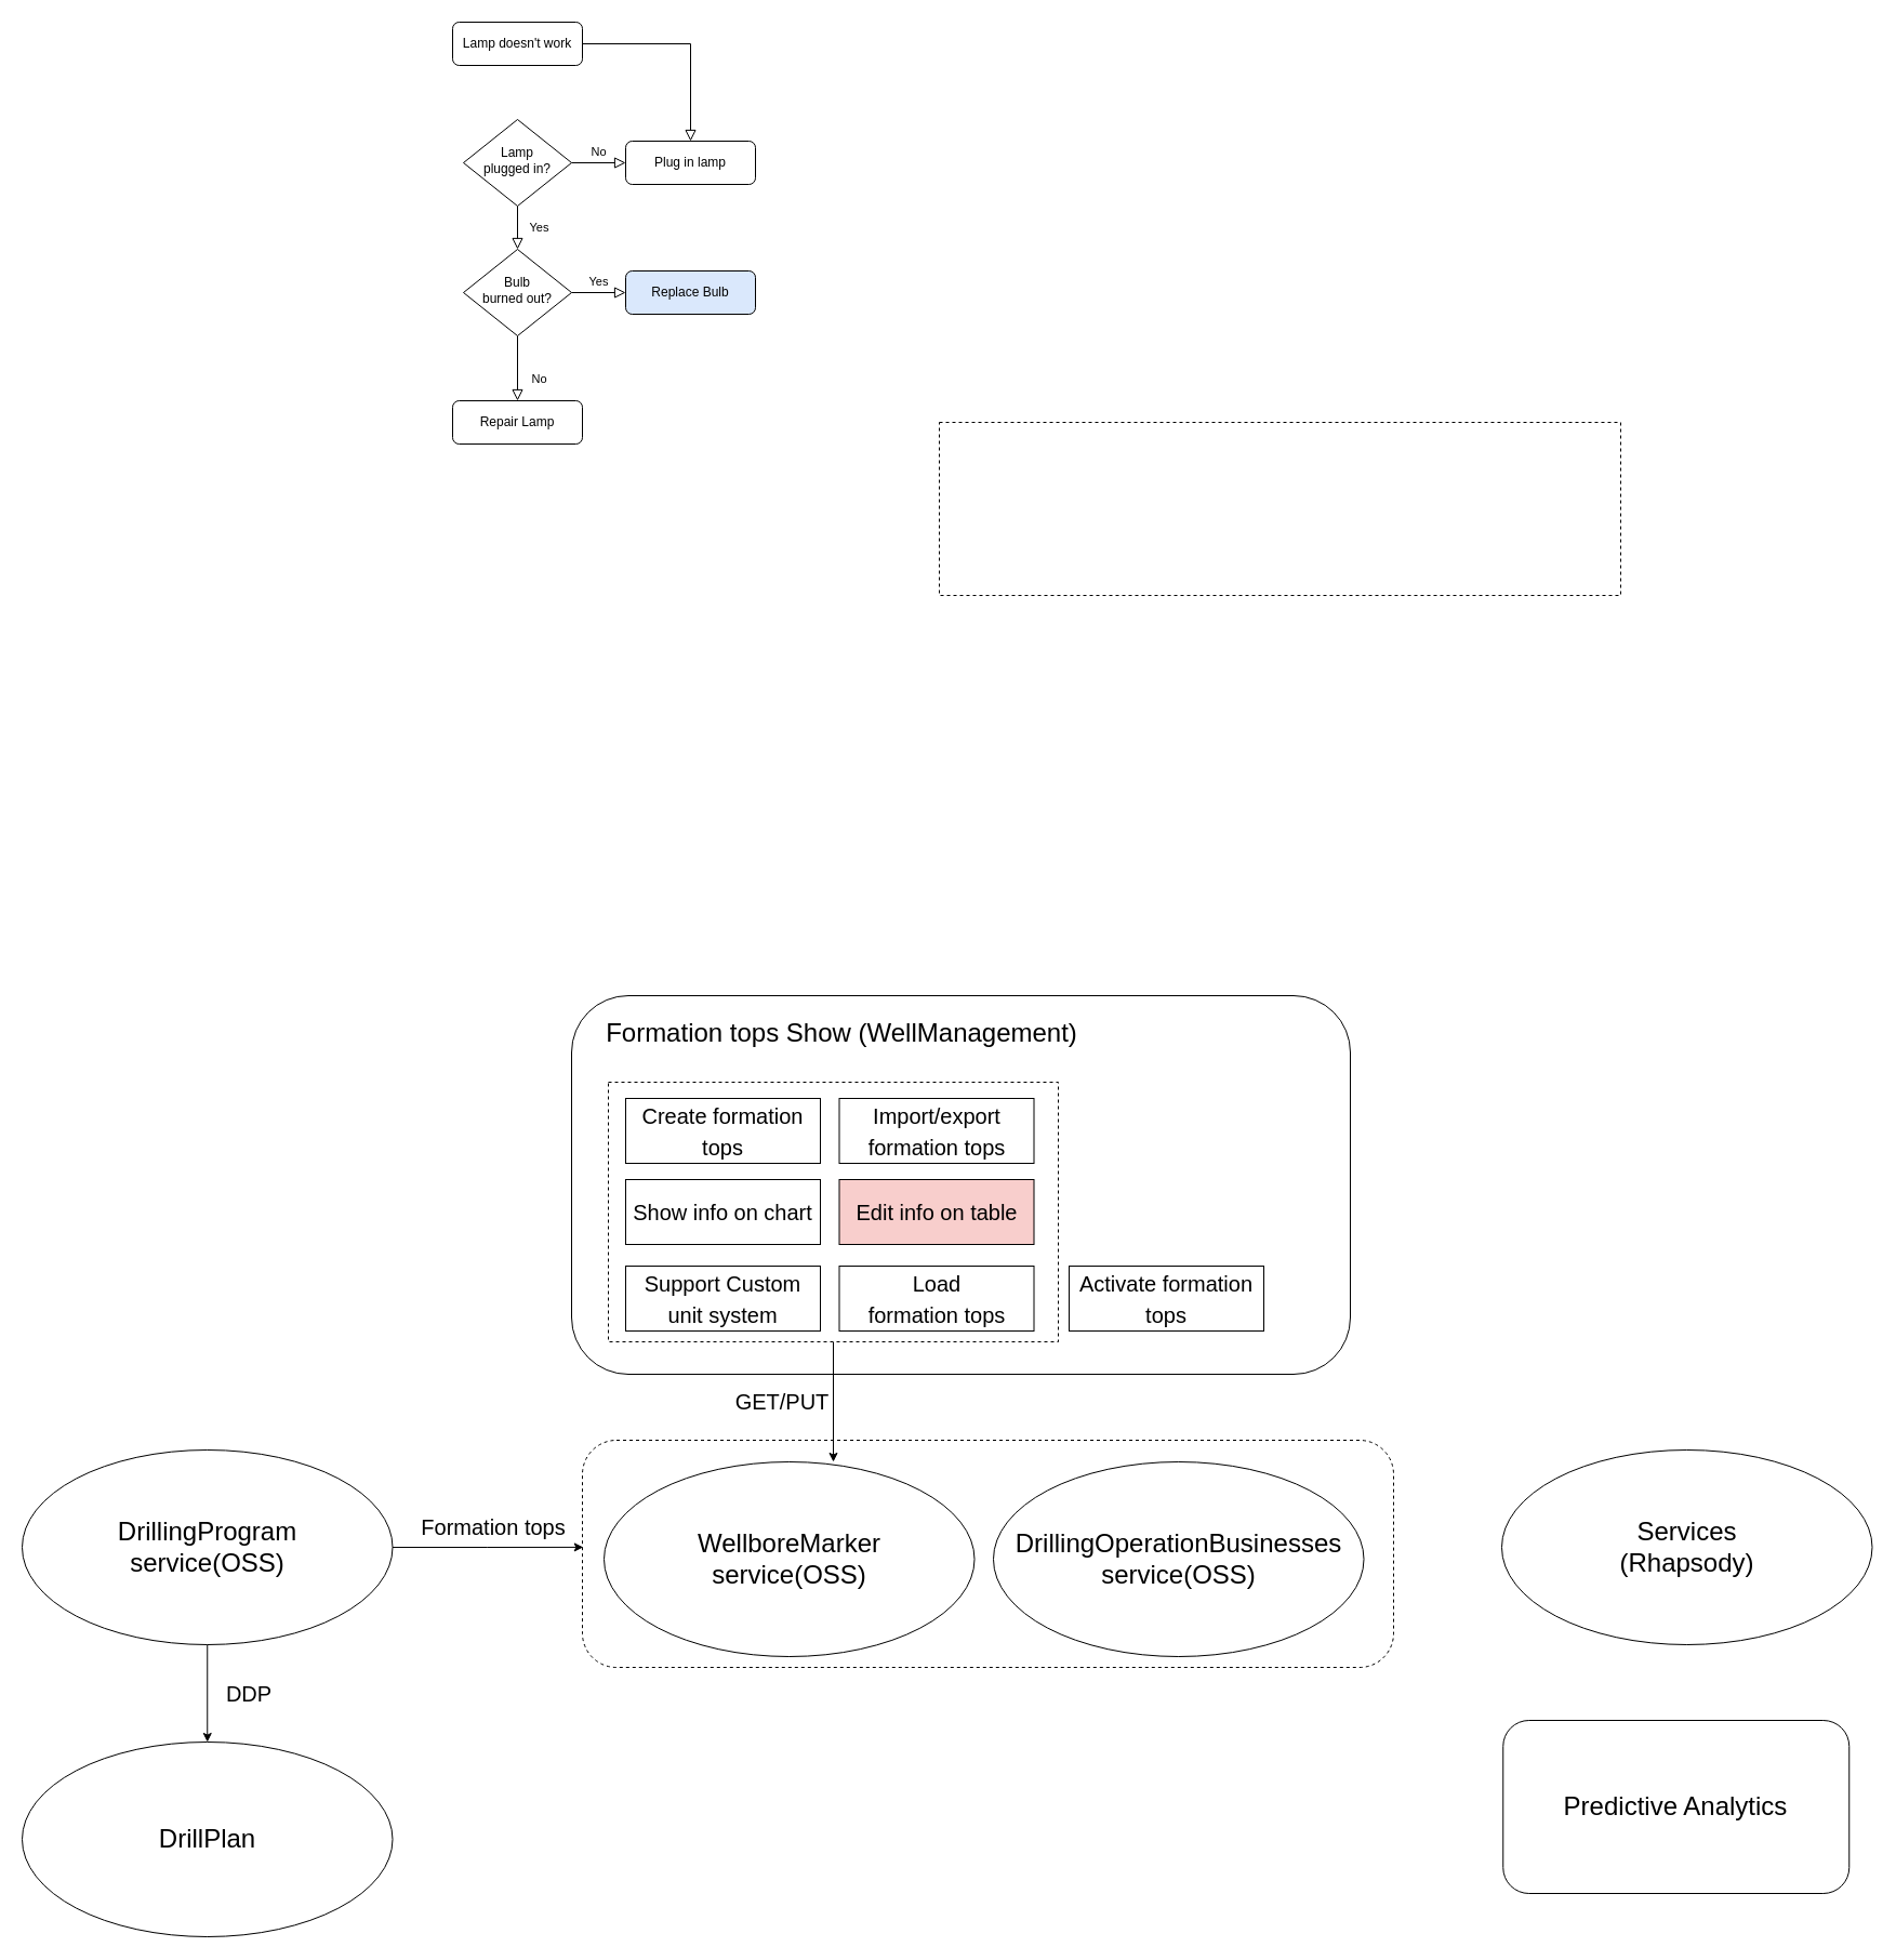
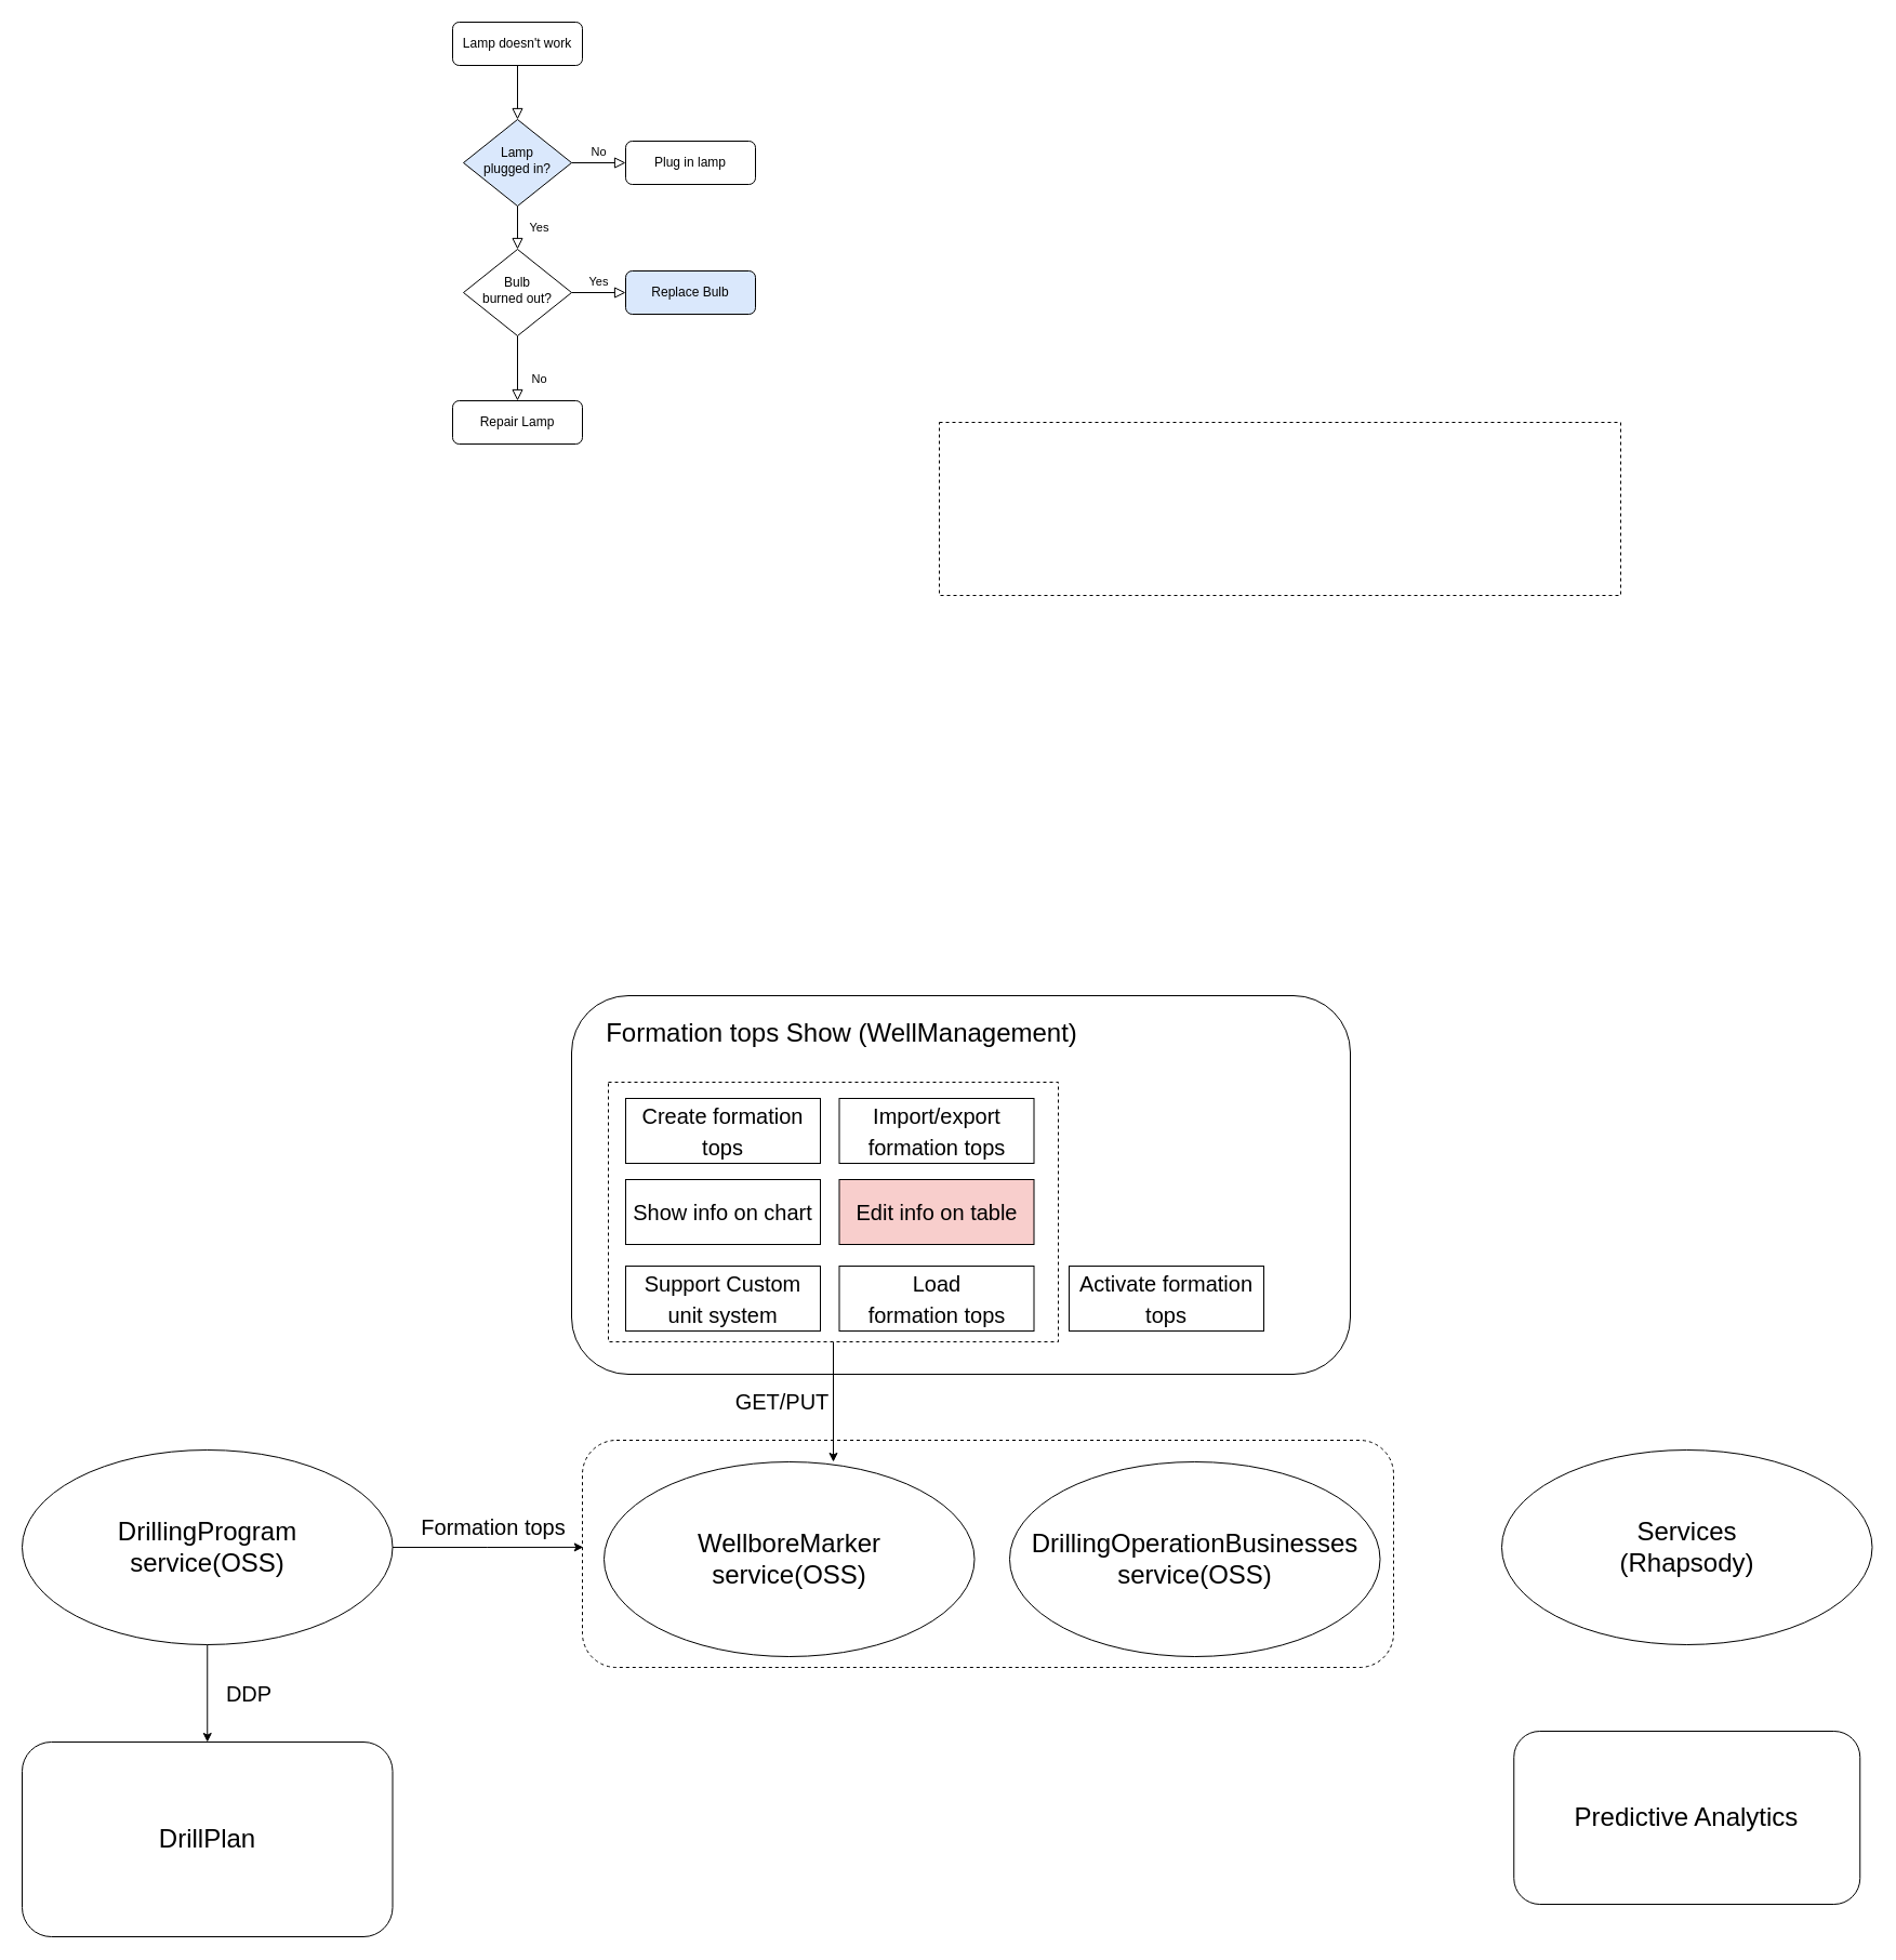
  <mxCell id="0" />
  <mxCell id="1" parent="0" />
  <mxCell id="2" value="" style="rounded=1;whiteSpace=wrap;html=1;fontSize=24;dashed=1;" vertex="1" parent="1"><mxGeometry x="538" y="1331" width="750" height="210" as="geometry" /></mxCell>
  <mxCell id="3" value="" style="rounded=1;whiteSpace=wrap;html=1;" vertex="1" parent="1"><mxGeometry x="528" y="920" width="720" height="350" as="geometry" /></mxCell>
  <mxCell id="4" style="edgeStyle=orthogonalEdgeStyle;rounded=0;orthogonalLoop=1;jettySize=auto;html=1;entryX=0.619;entryY=0;entryDx=0;entryDy=0;entryPerimeter=0;fontSize=24;" edge="1" parent="1" source="5" target="31"><mxGeometry relative="1" as="geometry" /></mxCell>
  <mxCell id="5" value="" style="rounded=0;whiteSpace=wrap;html=1;dashed=1;fontSize=24;" vertex="1" parent="1"><mxGeometry x="562" y="1000" width="416" height="240" as="geometry" /></mxCell>
- <mxCell id="6" value="" style="rounded=0;html=1;jettySize=auto;orthogonalLoop=1;fontSize=11;endArrow=block;endFill=0;endSize=8;strokeWidth=1;shadow=0;labelBackgroundColor=none;edgeStyle=orthogonalEdgeStyle;" parent="1" source="7" target="11" edge="1"><mxGeometry relative="1" as="geometry" /></mxCell>
+ <mxCell id="6" value="" style="rounded=0;html=1;jettySize=auto;orthogonalLoop=1;fontSize=11;endArrow=block;endFill=0;endSize=8;strokeWidth=1;shadow=0;labelBackgroundColor=none;edgeStyle=orthogonalEdgeStyle;" parent="1" source="7" target="10" edge="1"><mxGeometry relative="1" as="geometry" /></mxCell>
  <mxCell id="7" value="Lamp doesn't work" style="rounded=1;whiteSpace=wrap;html=1;fontSize=12;glass=0;strokeWidth=1;shadow=0;" parent="1" vertex="1"><mxGeometry x="418" y="20" width="120" height="40" as="geometry" /></mxCell>
  <mxCell id="8" value="Yes" style="rounded=0;html=1;jettySize=auto;orthogonalLoop=1;fontSize=11;endArrow=block;endFill=0;endSize=8;strokeWidth=1;shadow=0;labelBackgroundColor=none;edgeStyle=orthogonalEdgeStyle;" parent="1" source="10" target="14" edge="1"><mxGeometry y="20" relative="1" as="geometry"><mxPoint as="offset" /></mxGeometry></mxCell>
  <mxCell id="9" value="No" style="edgeStyle=orthogonalEdgeStyle;rounded=0;html=1;jettySize=auto;orthogonalLoop=1;fontSize=11;endArrow=block;endFill=0;endSize=8;strokeWidth=1;shadow=0;labelBackgroundColor=none;" parent="1" source="10" target="11" edge="1"><mxGeometry y="10" relative="1" as="geometry"><mxPoint as="offset" /></mxGeometry></mxCell>
- <mxCell id="10" value="Lamp&lt;br&gt;plugged in?" style="rhombus;whiteSpace=wrap;html=1;shadow=0;fontFamily=Helvetica;fontSize=12;align=center;strokeWidth=1;spacing=6;spacingTop=-4;" parent="1" vertex="1"><mxGeometry x="428" y="110" width="100" height="80" as="geometry" /></mxCell>
+ <mxCell id="10" value="Lamp&lt;br&gt;plugged in?" style="rhombus;whiteSpace=wrap;html=1;shadow=0;fontFamily=Helvetica;fontSize=12;align=center;strokeWidth=1;spacing=6;spacingTop=-4;fillColor=#dae8fc;" parent="1" vertex="1"><mxGeometry x="428" y="110" width="100" height="80" as="geometry" /></mxCell>
  <mxCell id="11" value="Plug in lamp" style="rounded=1;whiteSpace=wrap;html=1;fontSize=12;glass=0;strokeWidth=1;shadow=0;" parent="1" vertex="1"><mxGeometry x="578" y="130" width="120" height="40" as="geometry" /></mxCell>
  <mxCell id="12" value="No" style="rounded=0;html=1;jettySize=auto;orthogonalLoop=1;fontSize=11;endArrow=block;endFill=0;endSize=8;strokeWidth=1;shadow=0;labelBackgroundColor=none;edgeStyle=orthogonalEdgeStyle;" parent="1" source="14" target="15" edge="1"><mxGeometry x="0.333" y="20" relative="1" as="geometry"><mxPoint as="offset" /></mxGeometry></mxCell>
  <mxCell id="13" value="Yes" style="edgeStyle=orthogonalEdgeStyle;rounded=0;html=1;jettySize=auto;orthogonalLoop=1;fontSize=11;endArrow=block;endFill=0;endSize=8;strokeWidth=1;shadow=0;labelBackgroundColor=none;" parent="1" source="14" target="16" edge="1"><mxGeometry y="10" relative="1" as="geometry"><mxPoint as="offset" /></mxGeometry></mxCell>
  <mxCell id="14" value="Bulb&lt;br&gt;burned out?" style="rhombus;whiteSpace=wrap;html=1;shadow=0;fontFamily=Helvetica;fontSize=12;align=center;strokeWidth=1;spacing=6;spacingTop=-4;" parent="1" vertex="1"><mxGeometry x="428" y="230" width="100" height="80" as="geometry" /></mxCell>
  <mxCell id="15" value="Repair Lamp" style="rounded=1;whiteSpace=wrap;html=1;fontSize=12;glass=0;strokeWidth=1;shadow=0;" parent="1" vertex="1"><mxGeometry x="418" y="370" width="120" height="40" as="geometry" /></mxCell>
  <mxCell id="16" value="Replace Bulb" style="rounded=1;whiteSpace=wrap;html=1;fontSize=12;glass=0;strokeWidth=1;shadow=0;fillColor=#dae8fc;" parent="1" vertex="1"><mxGeometry x="578" y="250" width="120" height="40" as="geometry" /></mxCell>
  <mxCell id="17" value="&lt;font style=&quot;font-size: 24px;&quot;&gt;Formation tops Show (WellManagement)&lt;/font&gt;" style="text;html=1;strokeColor=none;fillColor=none;align=center;verticalAlign=middle;whiteSpace=wrap;rounded=0;" vertex="1" parent="1"><mxGeometry x="508" y="940" width="540" height="30" as="geometry" /></mxCell>
  <mxCell id="18" value="&lt;font style=&quot;font-size: 20px;&quot;&gt;Edit info on table&lt;/font&gt;" style="rounded=0;whiteSpace=wrap;html=1;fontSize=24;fillColor=#f8cecc;" vertex="1" parent="1"><mxGeometry x="775.5" y="1090" width="180" height="60" as="geometry" /></mxCell>
  <mxCell id="19" value="&lt;font style=&quot;font-size: 20px;&quot;&gt;Support Custom unit system&lt;/font&gt;" style="rounded=0;whiteSpace=wrap;html=1;fontSize=24;" vertex="1" parent="1"><mxGeometry x="578" y="1170" width="180" height="60" as="geometry" /></mxCell>
  <mxCell id="20" value="&lt;font style=&quot;font-size: 20px;&quot;&gt;Activate formation tops&lt;/font&gt;" style="rounded=0;whiteSpace=wrap;html=1;fontSize=24;" vertex="1" parent="1"><mxGeometry x="988" y="1170" width="180" height="60" as="geometry" /></mxCell>
  <mxCell id="21" value="&lt;font style=&quot;font-size: 20px;&quot;&gt;Create formation tops&lt;/font&gt;" style="rounded=0;whiteSpace=wrap;html=1;fontSize=24;" vertex="1" parent="1"><mxGeometry x="578" y="1015" width="180" height="60" as="geometry" /></mxCell>
  <mxCell id="22" value="&lt;font style=&quot;font-size: 20px;&quot;&gt;Import/export formation tops&lt;/font&gt;" style="rounded=0;whiteSpace=wrap;html=1;fontSize=24;" vertex="1" parent="1"><mxGeometry x="775.5" y="1015" width="180" height="60" as="geometry" /></mxCell>
  <mxCell id="23" value="&lt;font style=&quot;font-size: 20px;&quot;&gt;Show info on chart&lt;/font&gt;" style="rounded=0;whiteSpace=wrap;html=1;fontSize=24;" vertex="1" parent="1"><mxGeometry x="578" y="1090" width="180" height="60" as="geometry" /></mxCell>
  <mxCell id="24" value="&lt;font style=&quot;font-size: 20px;&quot;&gt;DDP&lt;/font&gt;" style="text;html=1;strokeColor=none;fillColor=none;align=center;verticalAlign=middle;whiteSpace=wrap;rounded=0;fontSize=24;" vertex="1" parent="1"><mxGeometry x="200" y="1550" width="60" height="30" as="geometry" /></mxCell>
  <mxCell id="25" value="" style="rounded=0;whiteSpace=wrap;html=1;fontSize=20;dashed=1;" vertex="1" parent="1"><mxGeometry x="868" y="390" width="630" height="160" as="geometry" /></mxCell>
- <mxCell id="26" value="&lt;font style=&quot;font-size: 24px;&quot;&gt;Predictive Analytics&lt;/font&gt;" style="rounded=1;whiteSpace=wrap;html=1;fontSize=20;" vertex="1" parent="1"><mxGeometry x="1389.25" y="1590" width="320" height="160" as="geometry" /></mxCell>
- <mxCell id="27" value="&lt;font style=&quot;font-size: 24px;&quot;&gt;DrillingOperationBusinesses&lt;br style=&quot;border-color: var(--border-color);&quot;&gt;service(OSS)&lt;br&gt;&lt;/font&gt;" style="ellipse;whiteSpace=wrap;html=1;fontSize=20;" vertex="1" parent="1"><mxGeometry x="918" y="1351" width="342.5" height="180" as="geometry" /></mxCell>
+ <mxCell id="26" value="&lt;font style=&quot;font-size: 24px;&quot;&gt;Predictive Analytics&lt;/font&gt;" style="rounded=1;whiteSpace=wrap;html=1;fontSize=20;" vertex="1" parent="1"><mxGeometry x="1399.25" y="1600" width="320" height="160" as="geometry" /></mxCell>
+ <mxCell id="27" value="&lt;font style=&quot;font-size: 24px;&quot;&gt;DrillingOperationBusinesses&lt;br style=&quot;border-color: var(--border-color);&quot;&gt;service(OSS)&lt;br&gt;&lt;/font&gt;" style="ellipse;whiteSpace=wrap;html=1;fontSize=20;" vertex="1" parent="1"><mxGeometry x="933" y="1351" width="342.5" height="180" as="geometry" /></mxCell>
  <mxCell id="28" value="" style="edgeStyle=orthogonalEdgeStyle;rounded=0;orthogonalLoop=1;jettySize=auto;html=1;fontSize=24;" edge="1" parent="1" source="30" target="33"><mxGeometry relative="1" as="geometry" /></mxCell>
  <mxCell id="29" style="edgeStyle=orthogonalEdgeStyle;rounded=0;orthogonalLoop=1;jettySize=auto;html=1;entryX=0.001;entryY=0.471;entryDx=0;entryDy=0;entryPerimeter=0;fontSize=24;" edge="1" parent="1" source="30" target="2"><mxGeometry relative="1" as="geometry" /></mxCell>
  <mxCell id="30" value="&lt;font style=&quot;font-size: 24px;&quot;&gt;DrillingProgram&lt;br style=&quot;border-color: var(--border-color);&quot;&gt;service(OSS)&lt;br&gt;&lt;/font&gt;" style="ellipse;whiteSpace=wrap;html=1;fontSize=20;" vertex="1" parent="1"><mxGeometry x="20" y="1340" width="342.5" height="180" as="geometry" /></mxCell>
  <mxCell id="31" value="&lt;font style=&quot;font-size: 24px;&quot;&gt;WellboreMarker&lt;br style=&quot;border-color: var(--border-color);&quot;&gt;service(OSS)&lt;br&gt;&lt;/font&gt;" style="ellipse;whiteSpace=wrap;html=1;fontSize=20;" vertex="1" parent="1"><mxGeometry x="558" y="1351" width="342.5" height="180" as="geometry" /></mxCell>
  <mxCell id="32" value="&lt;font style=&quot;font-size: 24px;&quot;&gt;Services&lt;br style=&quot;border-color: var(--border-color);&quot;&gt;(Rhapsody)&lt;br&gt;&lt;/font&gt;" style="ellipse;whiteSpace=wrap;html=1;fontSize=20;" vertex="1" parent="1"><mxGeometry x="1388" y="1340" width="342.5" height="180" as="geometry" /></mxCell>
- <mxCell id="33" value="&lt;font style=&quot;font-size: 24px;&quot;&gt;DrillPlan&lt;br&gt;&lt;/font&gt;" style="ellipse;whiteSpace=wrap;html=1;fontSize=20;" vertex="1" parent="1"><mxGeometry x="20" y="1610" width="342.5" height="180" as="geometry" /></mxCell>
+ <mxCell id="33" value="&lt;font style=&quot;font-size: 24px;&quot;&gt;DrillPlan&lt;br&gt;&lt;/font&gt;" style="whiteSpace=wrap;html=1;fontSize=20;rounded=1;" vertex="1" parent="1"><mxGeometry x="20" y="1610" width="342.5" height="180" as="geometry" /></mxCell>
  <mxCell id="34" value="&lt;font style=&quot;font-size: 20px;&quot;&gt;Load&lt;br&gt;formation tops&lt;/font&gt;" style="rounded=0;whiteSpace=wrap;html=1;fontSize=24;" vertex="1" parent="1"><mxGeometry x="775.5" y="1170" width="180" height="60" as="geometry" /></mxCell>
  <mxCell id="35" value="&lt;font style=&quot;font-size: 20px;&quot;&gt;Formation tops&lt;/font&gt;" style="text;html=1;strokeColor=none;fillColor=none;align=center;verticalAlign=middle;whiteSpace=wrap;rounded=0;fontSize=24;" vertex="1" parent="1"><mxGeometry x="361" y="1396" width="190" height="30" as="geometry" /></mxCell>
  <mxCell id="36" value="&lt;font style=&quot;font-size: 20px;&quot;&gt;GET/PUT&lt;/font&gt;" style="text;html=1;strokeColor=none;fillColor=none;align=center;verticalAlign=middle;whiteSpace=wrap;rounded=0;fontSize=24;" vertex="1" parent="1"><mxGeometry x="628" y="1280" width="190" height="30" as="geometry" /></mxCell>
